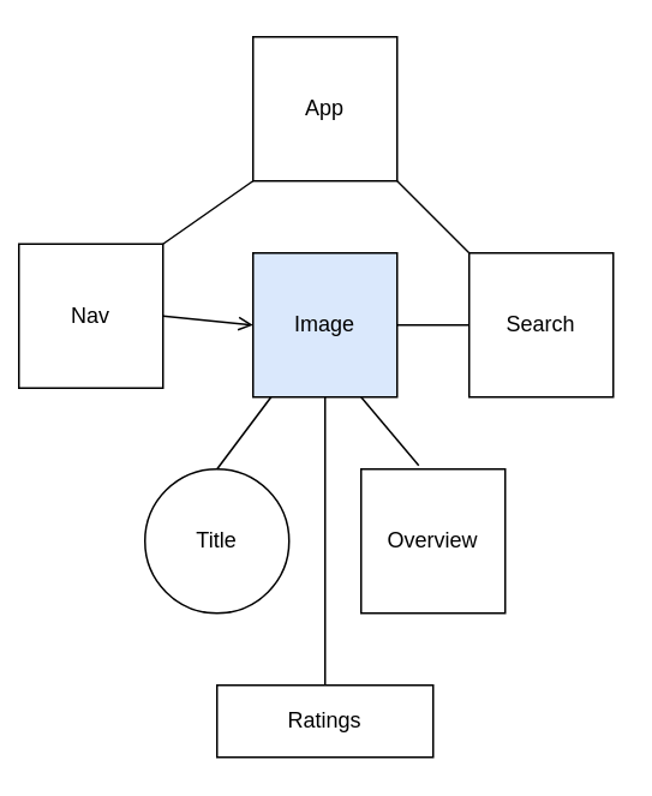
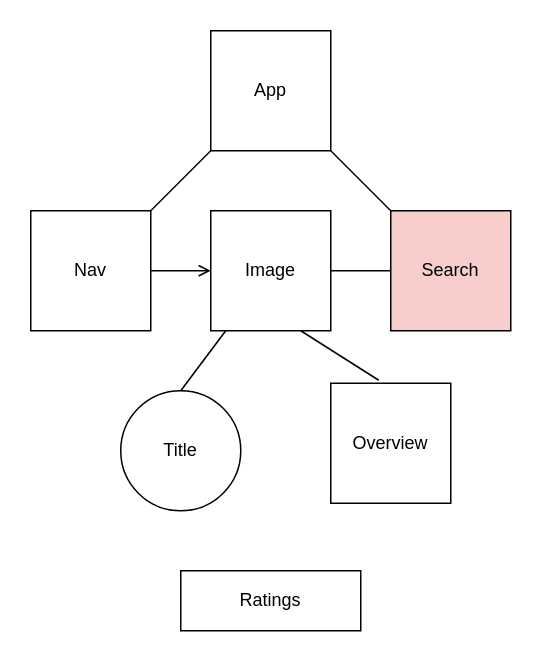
  <mxCell id="0" />
  <mxCell id="1" parent="0" />
  <mxCell id="2" value="App" style="whiteSpace=wrap;html=1;aspect=fixed;" vertex="1" parent="1"><mxGeometry x="140" y="20" width="80" height="80" as="geometry" /></mxCell>
- <mxCell id="3" value="Nav" style="whiteSpace=wrap;html=1;aspect=fixed;" vertex="1" parent="1"><mxGeometry x="10" y="135" width="80" height="80" as="geometry" /></mxCell>
- <mxCell id="4" value="Image" style="whiteSpace=wrap;html=1;aspect=fixed;fillColor=#dae8fc;" vertex="1" parent="1"><mxGeometry x="140" y="140" width="80" height="80" as="geometry" /></mxCell>
- <mxCell id="5" value="Search" style="whiteSpace=wrap;html=1;aspect=fixed;" vertex="1" parent="1"><mxGeometry x="260" y="140" width="80" height="80" as="geometry" /></mxCell>
+ <mxCell id="3" value="Nav" style="whiteSpace=wrap;html=1;aspect=fixed;" vertex="1" parent="1"><mxGeometry x="20" y="140" width="80" height="80" as="geometry" /></mxCell>
+ <mxCell id="4" value="Image" style="whiteSpace=wrap;html=1;aspect=fixed;" vertex="1" parent="1"><mxGeometry x="140" y="140" width="80" height="80" as="geometry" /></mxCell>
+ <mxCell id="5" value="Search" style="whiteSpace=wrap;html=1;aspect=fixed;fillColor=#f8cecc;" vertex="1" parent="1"><mxGeometry x="260" y="140" width="80" height="80" as="geometry" /></mxCell>
  <mxCell id="6" value="Title" style="ellipse;whiteSpace=wrap;html=1;aspect=fixed;" vertex="1" parent="1"><mxGeometry x="80" y="260" width="80" height="80" as="geometry" /></mxCell>
- <mxCell id="7" value="Overview" style="whiteSpace=wrap;html=1;aspect=fixed;" vertex="1" parent="1"><mxGeometry x="200" y="260" width="80" height="80" as="geometry" /></mxCell>
+ <mxCell id="7" value="Overview" style="whiteSpace=wrap;html=1;aspect=fixed;" vertex="1" parent="1"><mxGeometry x="220" y="255" width="80" height="80" as="geometry" /></mxCell>
  <mxCell id="8" value="Ratings" style="rounded=0;whiteSpace=wrap;html=1;" vertex="1" parent="1"><mxGeometry x="120" y="380" width="120" height="40" as="geometry" /></mxCell>
  <mxCell id="9" value="" style="endArrow=none;html=1;exitX=1;exitY=0;exitDx=0;exitDy=0;" edge="1" parent="1" source="3"><mxGeometry width="50" height="50" relative="1" as="geometry"><mxPoint x="90" y="150" as="sourcePoint" /><mxPoint x="140" y="100" as="targetPoint" /></mxGeometry></mxCell>
  <mxCell id="10" value="" style="endArrow=none;html=1;exitX=1;exitY=1;exitDx=0;exitDy=0;" edge="1" parent="1" source="2"><mxGeometry width="50" height="50" relative="1" as="geometry"><mxPoint x="210" y="190" as="sourcePoint" /><mxPoint x="260" y="140" as="targetPoint" /></mxGeometry></mxCell>
  <mxCell id="11" value="" style="endArrow=open;html=1;exitX=1;exitY=0.5;exitDx=0;exitDy=0;entryX=0;entryY=0.5;entryDx=0;entryDy=0;" edge="1" parent="1" source="3" target="4"><mxGeometry width="50" height="50" relative="1" as="geometry"><mxPoint x="120" y="220" as="sourcePoint" /><mxPoint x="140" y="170" as="targetPoint" /></mxGeometry></mxCell>
  <mxCell id="12" value="" style="endArrow=none;html=1;exitX=1;exitY=0.5;exitDx=0;exitDy=0;" edge="1" parent="1" source="4"><mxGeometry width="50" height="50" relative="1" as="geometry"><mxPoint x="210" y="230" as="sourcePoint" /><mxPoint x="260" y="180" as="targetPoint" /></mxGeometry></mxCell>
  <mxCell id="13" value="" style="endArrow=none;html=1;exitX=0.5;exitY=0;exitDx=0;exitDy=0;" edge="1" parent="1" source="6"><mxGeometry width="50" height="50" relative="1" as="geometry"><mxPoint x="100" y="270" as="sourcePoint" /><mxPoint x="150" y="220" as="targetPoint" /></mxGeometry></mxCell>
  <mxCell id="14" value="" style="endArrow=none;html=1;exitX=0.4;exitY=-0.025;exitDx=0;exitDy=0;exitPerimeter=0;" edge="1" parent="1" source="7"><mxGeometry width="50" height="50" relative="1" as="geometry"><mxPoint x="150" y="280" as="sourcePoint" /><mxPoint x="200" y="220" as="targetPoint" /><Array as="points"><mxPoint x="200" y="220" /></Array></mxGeometry></mxCell>
- <mxCell id="15" value="" style="endArrow=none;html=1;entryX=0.5;entryY=1;entryDx=0;entryDy=0;exitX=0.5;exitY=0;exitDx=0;exitDy=0;" edge="1" parent="1" source="8" target="4"><mxGeometry width="50" height="50" relative="1" as="geometry"><mxPoint x="150" y="280" as="sourcePoint" /><mxPoint x="200" y="230" as="targetPoint" /></mxGeometry></mxCell>
